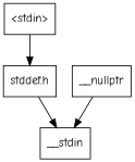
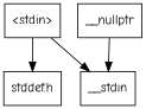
  digraph {
    fontname="Comic Neue"
    node [fontname="Comic Neue" shape=box]
    edge [fontname="Comic Neue"]
    n1 [label="\<stdin\>"]
    n2 [label="stddef.h"]
    n3 [label=__stdin]
    n4 [label=__nullptr]
    n1 -> n2
-   n2 -> n3
+   n1 -> n3
    n4 -> n3
  }
